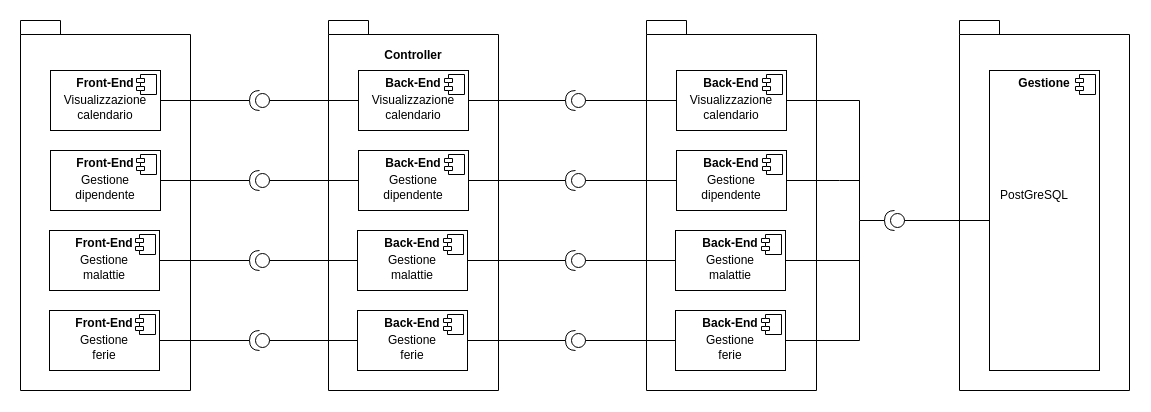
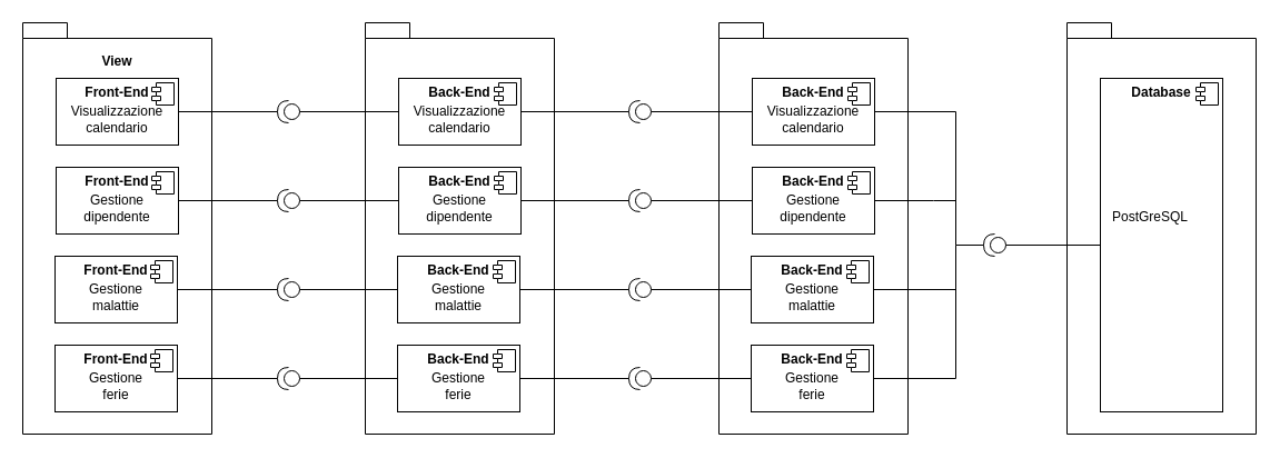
  <mxCell id="0" />
  <mxCell id="1" parent="0" />
  <mxCell id="2" value="" style="shape=folder;fontStyle=1;spacingTop=10;tabWidth=40;tabHeight=14;tabPosition=left;html=1;" parent="1" vertex="1"><mxGeometry x="20" y="20" width="170" height="370" as="geometry" /></mxCell>
+ <mxCell id="3" value="&lt;b&gt;View&lt;/b&gt;" style="text;html=1;strokeColor=none;fillColor=none;align=center;verticalAlign=middle;whiteSpace=wrap;rounded=0;" parent="1" vertex="1"><mxGeometry x="75" y="40" width="60" height="30" as="geometry" /></mxCell>
  <mxCell id="4" value="&lt;p style=&quot;margin: 0px ; margin-top: 6px ; text-align: center&quot;&gt;&lt;b&gt;Front-End&lt;/b&gt;&lt;/p&gt;" style="align=left;overflow=fill;html=1;dropTarget=0;" parent="1" vertex="1"><mxGeometry x="50" y="70" width="110" height="60" as="geometry" /></mxCell>
  <mxCell id="5" value="" style="shape=component;jettyWidth=8;jettyHeight=4;" parent="4" vertex="1"><mxGeometry x="1" width="20" height="20" relative="1" as="geometry"><mxPoint x="-24" y="4" as="offset" /></mxGeometry></mxCell>
  <mxCell id="6" value="&lt;p style=&quot;margin: 0px ; margin-top: 6px ; text-align: center&quot;&gt;&lt;b&gt;Front-End&lt;/b&gt;&lt;/p&gt;" style="align=left;overflow=fill;html=1;dropTarget=0;" parent="1" vertex="1"><mxGeometry x="50" y="150" width="110" height="60" as="geometry" /></mxCell>
  <mxCell id="7" value="" style="shape=component;jettyWidth=8;jettyHeight=4;" parent="6" vertex="1"><mxGeometry x="1" width="20" height="20" relative="1" as="geometry"><mxPoint x="-24" y="4" as="offset" /></mxGeometry></mxCell>
  <mxCell id="8" value="&lt;p style=&quot;margin: 0px ; margin-top: 6px ; text-align: center&quot;&gt;&lt;b&gt;Front-End&lt;/b&gt;&lt;/p&gt;" style="align=left;overflow=fill;html=1;dropTarget=0;" parent="1" vertex="1"><mxGeometry x="49" y="230" width="110" height="60" as="geometry" /></mxCell>
  <mxCell id="9" value="" style="shape=component;jettyWidth=8;jettyHeight=4;" parent="8" vertex="1"><mxGeometry x="1" width="20" height="20" relative="1" as="geometry"><mxPoint x="-24" y="4" as="offset" /></mxGeometry></mxCell>
  <mxCell id="10" value="&lt;p style=&quot;margin: 0px ; margin-top: 6px ; text-align: center&quot;&gt;&lt;b&gt;Front-End&lt;/b&gt;&lt;/p&gt;" style="align=left;overflow=fill;html=1;dropTarget=0;" parent="1" vertex="1"><mxGeometry x="49" y="310" width="110" height="60" as="geometry" /></mxCell>
  <mxCell id="11" value="" style="shape=component;jettyWidth=8;jettyHeight=4;" parent="10" vertex="1"><mxGeometry x="1" width="20" height="20" relative="1" as="geometry"><mxPoint x="-24" y="4" as="offset" /></mxGeometry></mxCell>
  <mxCell id="12" value="Visualizzazione calendario" style="text;html=1;strokeColor=none;fillColor=none;align=center;verticalAlign=middle;whiteSpace=wrap;rounded=0;" parent="1" vertex="1"><mxGeometry x="75" y="92" width="60" height="30" as="geometry" /></mxCell>
  <mxCell id="13" value="Gestione dipendente" style="text;html=1;strokeColor=none;fillColor=none;align=center;verticalAlign=middle;whiteSpace=wrap;rounded=0;" parent="1" vertex="1"><mxGeometry x="75" y="172" width="60" height="30" as="geometry" /></mxCell>
  <mxCell id="14" value="Gestione malattie" style="text;html=1;strokeColor=none;fillColor=none;align=center;verticalAlign=middle;whiteSpace=wrap;rounded=0;" parent="1" vertex="1"><mxGeometry x="74" y="252" width="60" height="30" as="geometry" /></mxCell>
  <mxCell id="15" value="Gestione ferie" style="text;html=1;strokeColor=none;fillColor=none;align=center;verticalAlign=middle;whiteSpace=wrap;rounded=0;" parent="1" vertex="1"><mxGeometry x="74" y="332" width="60" height="30" as="geometry" /></mxCell>
  <mxCell id="16" value="" style="shape=folder;fontStyle=1;spacingTop=10;tabWidth=40;tabHeight=14;tabPosition=left;html=1;" parent="1" vertex="1"><mxGeometry x="328" y="20" width="170" height="370" as="geometry" /></mxCell>
- <mxCell id="17" value="&lt;b&gt;Controller&lt;/b&gt;" style="text;html=1;strokeColor=none;fillColor=none;align=center;verticalAlign=middle;whiteSpace=wrap;rounded=0;" parent="1" vertex="1"><mxGeometry x="383" y="40" width="60" height="30" as="geometry" /></mxCell>
  <mxCell id="18" value="&lt;p style=&quot;margin: 0px ; margin-top: 6px ; text-align: center&quot;&gt;&lt;b&gt;Back-End&lt;/b&gt;&lt;/p&gt;" style="align=left;overflow=fill;html=1;dropTarget=0;" parent="1" vertex="1"><mxGeometry x="358" y="70" width="110" height="60" as="geometry" /></mxCell>
  <mxCell id="19" value="" style="shape=component;jettyWidth=8;jettyHeight=4;" parent="18" vertex="1"><mxGeometry x="1" width="20" height="20" relative="1" as="geometry"><mxPoint x="-24" y="4" as="offset" /></mxGeometry></mxCell>
  <mxCell id="20" value="&lt;p style=&quot;margin: 0px ; margin-top: 6px ; text-align: center&quot;&gt;&lt;b&gt;Back-End&lt;/b&gt;&lt;/p&gt;" style="align=left;overflow=fill;html=1;dropTarget=0;" parent="1" vertex="1"><mxGeometry x="358" y="150" width="110" height="60" as="geometry" /></mxCell>
  <mxCell id="21" value="" style="shape=component;jettyWidth=8;jettyHeight=4;" parent="20" vertex="1"><mxGeometry x="1" width="20" height="20" relative="1" as="geometry"><mxPoint x="-24" y="4" as="offset" /></mxGeometry></mxCell>
  <mxCell id="22" value="&lt;p style=&quot;margin: 0px ; margin-top: 6px ; text-align: center&quot;&gt;&lt;b&gt;Back-End&lt;/b&gt;&lt;/p&gt;" style="align=left;overflow=fill;html=1;dropTarget=0;" parent="1" vertex="1"><mxGeometry x="357" y="230" width="110" height="60" as="geometry" /></mxCell>
  <mxCell id="23" value="" style="shape=component;jettyWidth=8;jettyHeight=4;" parent="22" vertex="1"><mxGeometry x="1" width="20" height="20" relative="1" as="geometry"><mxPoint x="-24" y="4" as="offset" /></mxGeometry></mxCell>
  <mxCell id="24" value="&lt;p style=&quot;margin: 0px ; margin-top: 6px ; text-align: center&quot;&gt;&lt;b&gt;Back-End&lt;/b&gt;&lt;/p&gt;" style="align=left;overflow=fill;html=1;dropTarget=0;" parent="1" vertex="1"><mxGeometry x="357" y="310" width="110" height="60" as="geometry" /></mxCell>
  <mxCell id="25" value="" style="shape=component;jettyWidth=8;jettyHeight=4;" parent="24" vertex="1"><mxGeometry x="1" width="20" height="20" relative="1" as="geometry"><mxPoint x="-24" y="4" as="offset" /></mxGeometry></mxCell>
  <mxCell id="26" value="Visualizzazione calendario" style="text;html=1;strokeColor=none;fillColor=none;align=center;verticalAlign=middle;whiteSpace=wrap;rounded=0;" parent="1" vertex="1"><mxGeometry x="383" y="92" width="60" height="30" as="geometry" /></mxCell>
  <mxCell id="27" value="Gestione dipendente" style="text;html=1;strokeColor=none;fillColor=none;align=center;verticalAlign=middle;whiteSpace=wrap;rounded=0;" parent="1" vertex="1"><mxGeometry x="383" y="172" width="60" height="30" as="geometry" /></mxCell>
  <mxCell id="28" value="Gestione malattie" style="text;html=1;strokeColor=none;fillColor=none;align=center;verticalAlign=middle;whiteSpace=wrap;rounded=0;" parent="1" vertex="1"><mxGeometry x="382" y="252" width="60" height="30" as="geometry" /></mxCell>
  <mxCell id="29" value="Gestione ferie" style="text;html=1;strokeColor=none;fillColor=none;align=center;verticalAlign=middle;whiteSpace=wrap;rounded=0;" parent="1" vertex="1"><mxGeometry x="382" y="332" width="60" height="30" as="geometry" /></mxCell>
  <mxCell id="30" value="" style="shape=folder;fontStyle=1;spacingTop=10;tabWidth=40;tabHeight=14;tabPosition=left;html=1;" parent="1" vertex="1"><mxGeometry x="646" y="20" width="170" height="370" as="geometry" /></mxCell>
  <mxCell id="31" value="&lt;p style=&quot;margin: 0px ; margin-top: 6px ; text-align: center&quot;&gt;&lt;b&gt;Back-End&lt;/b&gt;&lt;/p&gt;" style="align=left;overflow=fill;html=1;dropTarget=0;" parent="1" vertex="1"><mxGeometry x="676" y="70" width="110" height="60" as="geometry" /></mxCell>
  <mxCell id="32" value="" style="shape=component;jettyWidth=8;jettyHeight=4;" parent="31" vertex="1"><mxGeometry x="1" width="20" height="20" relative="1" as="geometry"><mxPoint x="-24" y="4" as="offset" /></mxGeometry></mxCell>
  <mxCell id="33" value="&lt;p style=&quot;margin: 0px ; margin-top: 6px ; text-align: center&quot;&gt;&lt;b&gt;Back-End&lt;/b&gt;&lt;/p&gt;" style="align=left;overflow=fill;html=1;dropTarget=0;" parent="1" vertex="1"><mxGeometry x="676" y="150" width="110" height="60" as="geometry" /></mxCell>
  <mxCell id="34" value="" style="shape=component;jettyWidth=8;jettyHeight=4;" parent="33" vertex="1"><mxGeometry x="1" width="20" height="20" relative="1" as="geometry"><mxPoint x="-24" y="4" as="offset" /></mxGeometry></mxCell>
  <mxCell id="35" value="&lt;p style=&quot;margin: 0px ; margin-top: 6px ; text-align: center&quot;&gt;&lt;b&gt;Back-End&lt;/b&gt;&lt;/p&gt;" style="align=left;overflow=fill;html=1;dropTarget=0;" parent="1" vertex="1"><mxGeometry x="675" y="230" width="110" height="60" as="geometry" /></mxCell>
  <mxCell id="36" value="" style="shape=component;jettyWidth=8;jettyHeight=4;" parent="35" vertex="1"><mxGeometry x="1" width="20" height="20" relative="1" as="geometry"><mxPoint x="-24" y="4" as="offset" /></mxGeometry></mxCell>
  <mxCell id="37" value="&lt;p style=&quot;margin: 0px ; margin-top: 6px ; text-align: center&quot;&gt;&lt;b&gt;Back-End&lt;/b&gt;&lt;/p&gt;" style="align=left;overflow=fill;html=1;dropTarget=0;" parent="1" vertex="1"><mxGeometry x="675" y="310" width="110" height="60" as="geometry" /></mxCell>
  <mxCell id="38" value="" style="shape=component;jettyWidth=8;jettyHeight=4;" parent="37" vertex="1"><mxGeometry x="1" width="20" height="20" relative="1" as="geometry"><mxPoint x="-24" y="4" as="offset" /></mxGeometry></mxCell>
  <mxCell id="39" value="Visualizzazione calendario" style="text;html=1;strokeColor=none;fillColor=none;align=center;verticalAlign=middle;whiteSpace=wrap;rounded=0;" parent="1" vertex="1"><mxGeometry x="701" y="92" width="60" height="30" as="geometry" /></mxCell>
  <mxCell id="40" value="Gestione dipendente" style="text;html=1;strokeColor=none;fillColor=none;align=center;verticalAlign=middle;whiteSpace=wrap;rounded=0;" parent="1" vertex="1"><mxGeometry x="701" y="172" width="60" height="30" as="geometry" /></mxCell>
  <mxCell id="41" value="Gestione malattie" style="text;html=1;strokeColor=none;fillColor=none;align=center;verticalAlign=middle;whiteSpace=wrap;rounded=0;" parent="1" vertex="1"><mxGeometry x="700" y="252" width="60" height="30" as="geometry" /></mxCell>
  <mxCell id="42" value="Gestione ferie" style="text;html=1;strokeColor=none;fillColor=none;align=center;verticalAlign=middle;whiteSpace=wrap;rounded=0;" parent="1" vertex="1"><mxGeometry x="700" y="332" width="60" height="30" as="geometry" /></mxCell>
  <mxCell id="43" value="" style="shape=folder;fontStyle=1;spacingTop=10;tabWidth=40;tabHeight=14;tabPosition=left;html=1;" parent="1" vertex="1"><mxGeometry x="959" y="20" width="170" height="370" as="geometry" /></mxCell>
- <mxCell id="44" value="&lt;p style=&quot;margin: 0px ; margin-top: 6px ; text-align: center&quot;&gt;&lt;b&gt;Gestione&lt;/b&gt;&lt;/p&gt;" style="align=left;overflow=fill;html=1;dropTarget=0;" parent="1" vertex="1"><mxGeometry x="989" y="70" width="110" height="300" as="geometry" /></mxCell>
+ <mxCell id="44" value="&lt;p style=&quot;margin: 0px ; margin-top: 6px ; text-align: center&quot;&gt;&lt;b&gt;Database&lt;/b&gt;&lt;/p&gt;" style="align=left;overflow=fill;html=1;dropTarget=0;" parent="1" vertex="1"><mxGeometry x="989" y="70" width="110" height="300" as="geometry" /></mxCell>
  <mxCell id="45" value="" style="shape=component;jettyWidth=8;jettyHeight=4;" parent="44" vertex="1"><mxGeometry x="1" width="20" height="20" relative="1" as="geometry"><mxPoint x="-24" y="4" as="offset" /></mxGeometry></mxCell>
  <mxCell id="46" value="PostGreSQL" style="text;html=1;strokeColor=none;fillColor=none;align=center;verticalAlign=middle;whiteSpace=wrap;rounded=0;" parent="1" vertex="1"><mxGeometry x="1004" y="180" width="60" height="30" as="geometry" /></mxCell>
  <mxCell id="47" value="" style="shape=providedRequiredInterface;html=1;verticalLabelPosition=bottom;sketch=0;direction=west;" parent="1" vertex="1"><mxGeometry x="249" y="90" width="20" height="20" as="geometry" /></mxCell>
  <mxCell id="48" value="" style="shape=providedRequiredInterface;html=1;verticalLabelPosition=bottom;sketch=0;direction=west;" parent="1" vertex="1"><mxGeometry x="249" y="170" width="20" height="20" as="geometry" /></mxCell>
  <mxCell id="49" value="" style="shape=providedRequiredInterface;html=1;verticalLabelPosition=bottom;sketch=0;direction=west;" parent="1" vertex="1"><mxGeometry x="249" y="250" width="20" height="20" as="geometry" /></mxCell>
  <mxCell id="50" value="" style="shape=providedRequiredInterface;html=1;verticalLabelPosition=bottom;sketch=0;direction=west;" parent="1" vertex="1"><mxGeometry x="249" y="330" width="20" height="20" as="geometry" /></mxCell>
  <mxCell id="51" value="" style="endArrow=none;html=1;rounded=0;entryX=1;entryY=0.5;entryDx=0;entryDy=0;entryPerimeter=0;exitX=1;exitY=0.5;exitDx=0;exitDy=0;" parent="1" source="4" target="47" edge="1"><mxGeometry width="50" height="50" relative="1" as="geometry"><mxPoint x="469" y="260" as="sourcePoint" /><mxPoint x="519" y="210" as="targetPoint" /></mxGeometry></mxCell>
  <mxCell id="52" value="" style="endArrow=none;html=1;rounded=0;entryX=0;entryY=0.5;entryDx=0;entryDy=0;entryPerimeter=0;exitX=0;exitY=0.5;exitDx=0;exitDy=0;" parent="1" source="18" target="47" edge="1"><mxGeometry width="50" height="50" relative="1" as="geometry"><mxPoint x="469" y="260" as="sourcePoint" /><mxPoint x="519" y="210" as="targetPoint" /></mxGeometry></mxCell>
  <mxCell id="53" value="" style="endArrow=none;html=1;rounded=0;entryX=1;entryY=0.5;entryDx=0;entryDy=0;exitX=1;exitY=0.5;exitDx=0;exitDy=0;exitPerimeter=0;" parent="1" source="48" target="6" edge="1"><mxGeometry width="50" height="50" relative="1" as="geometry"><mxPoint x="469" y="260" as="sourcePoint" /><mxPoint x="519" y="210" as="targetPoint" /></mxGeometry></mxCell>
  <mxCell id="54" value="" style="endArrow=none;html=1;rounded=0;entryX=0;entryY=0.5;entryDx=0;entryDy=0;entryPerimeter=0;exitX=0;exitY=0.5;exitDx=0;exitDy=0;" parent="1" source="20" target="48" edge="1"><mxGeometry width="50" height="50" relative="1" as="geometry"><mxPoint x="469" y="260" as="sourcePoint" /><mxPoint x="519" y="210" as="targetPoint" /></mxGeometry></mxCell>
  <mxCell id="55" value="" style="endArrow=none;html=1;rounded=0;entryX=1;entryY=0.5;entryDx=0;entryDy=0;" parent="1" target="8" edge="1"><mxGeometry width="50" height="50" relative="1" as="geometry"><mxPoint x="249" y="260" as="sourcePoint" /><mxPoint x="219" y="290" as="targetPoint" /></mxGeometry></mxCell>
  <mxCell id="56" value="" style="endArrow=none;html=1;rounded=0;entryX=0;entryY=0.5;entryDx=0;entryDy=0;entryPerimeter=0;exitX=0;exitY=0.5;exitDx=0;exitDy=0;" parent="1" source="22" target="49" edge="1"><mxGeometry width="50" height="50" relative="1" as="geometry"><mxPoint x="289" y="300" as="sourcePoint" /><mxPoint x="519" y="210" as="targetPoint" /></mxGeometry></mxCell>
  <mxCell id="57" value="" style="endArrow=none;html=1;rounded=0;exitX=1;exitY=0.5;exitDx=0;exitDy=0;exitPerimeter=0;entryX=1;entryY=0.5;entryDx=0;entryDy=0;" parent="1" source="50" target="10" edge="1"><mxGeometry width="50" height="50" relative="1" as="geometry"><mxPoint x="469" y="260" as="sourcePoint" /><mxPoint x="229" y="380" as="targetPoint" /></mxGeometry></mxCell>
  <mxCell id="58" value="" style="endArrow=none;html=1;rounded=0;entryX=0;entryY=0.5;entryDx=0;entryDy=0;entryPerimeter=0;exitX=0;exitY=0.5;exitDx=0;exitDy=0;" parent="1" source="24" target="50" edge="1"><mxGeometry width="50" height="50" relative="1" as="geometry"><mxPoint x="309" y="370" as="sourcePoint" /><mxPoint x="519" y="210" as="targetPoint" /></mxGeometry></mxCell>
  <mxCell id="59" value="" style="shape=providedRequiredInterface;html=1;verticalLabelPosition=bottom;sketch=0;direction=west;" parent="1" vertex="1"><mxGeometry x="565" y="90" width="20" height="20" as="geometry" /></mxCell>
  <mxCell id="60" value="" style="shape=providedRequiredInterface;html=1;verticalLabelPosition=bottom;sketch=0;direction=west;" parent="1" vertex="1"><mxGeometry x="565" y="170" width="20" height="20" as="geometry" /></mxCell>
  <mxCell id="61" value="" style="shape=providedRequiredInterface;html=1;verticalLabelPosition=bottom;sketch=0;direction=west;" parent="1" vertex="1"><mxGeometry x="565" y="250" width="20" height="20" as="geometry" /></mxCell>
  <mxCell id="62" value="" style="shape=providedRequiredInterface;html=1;verticalLabelPosition=bottom;sketch=0;direction=west;" parent="1" vertex="1"><mxGeometry x="565" y="330" width="20" height="20" as="geometry" /></mxCell>
  <mxCell id="63" value="" style="endArrow=none;html=1;rounded=0;entryX=1;entryY=0.5;entryDx=0;entryDy=0;entryPerimeter=0;exitX=1;exitY=0.5;exitDx=0;exitDy=0;" parent="1" source="18" target="59" edge="1"><mxGeometry width="50" height="50" relative="1" as="geometry"><mxPoint x="469" y="300" as="sourcePoint" /><mxPoint x="519" y="250" as="targetPoint" /></mxGeometry></mxCell>
  <mxCell id="64" value="" style="endArrow=none;html=1;rounded=0;entryX=1;entryY=0.5;entryDx=0;entryDy=0;entryPerimeter=0;exitX=1;exitY=0.5;exitDx=0;exitDy=0;" parent="1" source="20" target="60" edge="1"><mxGeometry width="50" height="50" relative="1" as="geometry"><mxPoint x="469" y="300" as="sourcePoint" /><mxPoint x="519" y="250" as="targetPoint" /></mxGeometry></mxCell>
  <mxCell id="65" value="" style="endArrow=none;html=1;rounded=0;entryX=0;entryY=0.5;entryDx=0;entryDy=0;exitX=0;exitY=0.5;exitDx=0;exitDy=0;exitPerimeter=0;" parent="1" source="59" target="31" edge="1"><mxGeometry width="50" height="50" relative="1" as="geometry"><mxPoint x="469" y="300" as="sourcePoint" /><mxPoint x="519" y="250" as="targetPoint" /></mxGeometry></mxCell>
  <mxCell id="66" value="" style="endArrow=none;html=1;rounded=0;entryX=0;entryY=0.5;entryDx=0;entryDy=0;exitX=0;exitY=0.5;exitDx=0;exitDy=0;exitPerimeter=0;" parent="1" source="60" target="33" edge="1"><mxGeometry width="50" height="50" relative="1" as="geometry"><mxPoint x="469" y="300" as="sourcePoint" /><mxPoint x="519" y="250" as="targetPoint" /></mxGeometry></mxCell>
  <mxCell id="67" value="" style="endArrow=none;html=1;rounded=0;entryX=1;entryY=0.5;entryDx=0;entryDy=0;entryPerimeter=0;exitX=1;exitY=0.5;exitDx=0;exitDy=0;" parent="1" source="22" target="61" edge="1"><mxGeometry width="50" height="50" relative="1" as="geometry"><mxPoint x="469" y="300" as="sourcePoint" /><mxPoint x="519" y="250" as="targetPoint" /></mxGeometry></mxCell>
  <mxCell id="68" value="" style="endArrow=none;html=1;rounded=0;entryX=0;entryY=0.5;entryDx=0;entryDy=0;exitX=0;exitY=0.5;exitDx=0;exitDy=0;exitPerimeter=0;" parent="1" source="61" target="35" edge="1"><mxGeometry width="50" height="50" relative="1" as="geometry"><mxPoint x="469" y="300" as="sourcePoint" /><mxPoint x="519" y="250" as="targetPoint" /></mxGeometry></mxCell>
  <mxCell id="69" value="" style="endArrow=none;html=1;rounded=0;entryX=0;entryY=0.5;entryDx=0;entryDy=0;exitX=0;exitY=0.5;exitDx=0;exitDy=0;exitPerimeter=0;" parent="1" source="62" target="37" edge="1"><mxGeometry width="50" height="50" relative="1" as="geometry"><mxPoint x="469" y="300" as="sourcePoint" /><mxPoint x="519" y="250" as="targetPoint" /></mxGeometry></mxCell>
  <mxCell id="70" value="" style="endArrow=none;html=1;rounded=0;entryX=1;entryY=0.5;entryDx=0;entryDy=0;entryPerimeter=0;exitX=1;exitY=0.5;exitDx=0;exitDy=0;" parent="1" source="24" target="62" edge="1"><mxGeometry width="50" height="50" relative="1" as="geometry"><mxPoint x="469" y="300" as="sourcePoint" /><mxPoint x="519" y="250" as="targetPoint" /></mxGeometry></mxCell>
  <mxCell id="71" value="" style="shape=providedRequiredInterface;html=1;verticalLabelPosition=bottom;sketch=0;direction=west;" parent="1" vertex="1"><mxGeometry x="884" y="210" width="20" height="20" as="geometry" /></mxCell>
  <mxCell id="72" value="" style="endArrow=none;html=1;rounded=0;entryX=0;entryY=0.5;entryDx=0;entryDy=0;exitX=0;exitY=0.5;exitDx=0;exitDy=0;exitPerimeter=0;" parent="1" source="71" target="44" edge="1"><mxGeometry width="50" height="50" relative="1" as="geometry"><mxPoint x="469" y="300" as="sourcePoint" /><mxPoint x="519" y="250" as="targetPoint" /></mxGeometry></mxCell>
  <mxCell id="73" value="" style="endArrow=none;html=1;rounded=0;entryX=1;entryY=0.5;entryDx=0;entryDy=0;exitX=1;exitY=0.5;exitDx=0;exitDy=0;exitPerimeter=0;" parent="1" source="71" target="31" edge="1"><mxGeometry width="50" height="50" relative="1" as="geometry"><mxPoint x="839" y="220" as="sourcePoint" /><mxPoint x="519" y="250" as="targetPoint" /><Array as="points"><mxPoint x="859" y="220" /><mxPoint x="859" y="100" /></Array></mxGeometry></mxCell>
  <mxCell id="74" value="" style="endArrow=none;html=1;rounded=0;exitX=1;exitY=0.5;exitDx=0;exitDy=0;" parent="1" source="37" edge="1"><mxGeometry width="50" height="50" relative="1" as="geometry"><mxPoint x="859" y="410" as="sourcePoint" /><mxPoint x="859" y="220" as="targetPoint" /><Array as="points"><mxPoint x="859" y="340" /></Array></mxGeometry></mxCell>
  <mxCell id="75" value="" style="endArrow=none;html=1;rounded=0;exitX=1;exitY=0.5;exitDx=0;exitDy=0;" parent="1" source="33" edge="1"><mxGeometry width="50" height="50" relative="1" as="geometry"><mxPoint x="469" y="300" as="sourcePoint" /><mxPoint x="859" y="180" as="targetPoint" /><Array as="points"><mxPoint x="839" y="180" /></Array></mxGeometry></mxCell>
  <mxCell id="76" value="" style="endArrow=none;html=1;rounded=0;exitX=1;exitY=0.5;exitDx=0;exitDy=0;" parent="1" source="35" edge="1"><mxGeometry width="50" height="50" relative="1" as="geometry"><mxPoint x="469" y="300" as="sourcePoint" /><mxPoint x="859" y="260" as="targetPoint" /></mxGeometry></mxCell>
